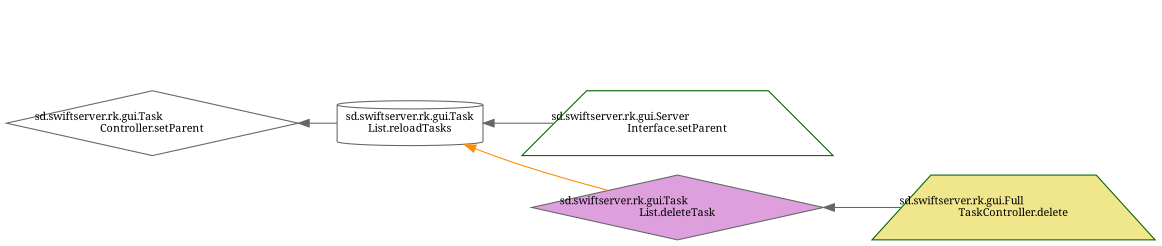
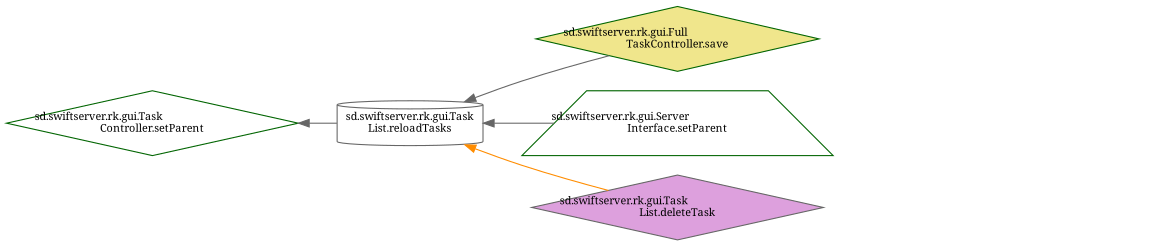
  digraph {
    fontname="Noto Serif"
    rankdir=LR
    node [color=gray40 fillcolor=white fontname="Noto Serif" fontsize=10 shape=diamond style=filled]
    edge [color=gray40 dir=back fontname="Noto Serif" fontsize=10 labelfontname=Helvetica labelfontsize=10 style=solid]
-   n1 [fontcolor=black height=0.2 label="sd.swiftserver.rk.gui.Task\lController.setParent" width=0.4]
+   n1 [color=darkgreen fontcolor=black height=0.2 label="sd.swiftserver.rk.gui.Task\lController.setParent" width=0.4]
    n2 [height=0.2 label="sd.swiftserver.rk.gui.Task\lList.reloadTasks" shape=cylinder width=0.4]
+   n3 [color=darkgreen fillcolor=khaki height=0.2 label="sd.swiftserver.rk.gui.Full\lTaskController.save" width=0.4]
    n4 [color=darkgreen height=0.2 label="sd.swiftserver.rk.gui.Server\lInterface.setParent" shape=trapezium width=0.4]
    n5 [fillcolor=plum height=0.2 label="sd.swiftserver.rk.gui.Task\lList.deleteTask" width=0.4]
-   n6 [color=darkgreen fillcolor=khaki height=0.2 label="sd.swiftserver.rk.gui.Full\lTaskController.delete" shape=trapezium width=0.4]
    n1 -> n2
+   n2 -> n3
    n2 -> n4
    n2 -> n5 [color=darkorange]
-   n5 -> n6
  }
